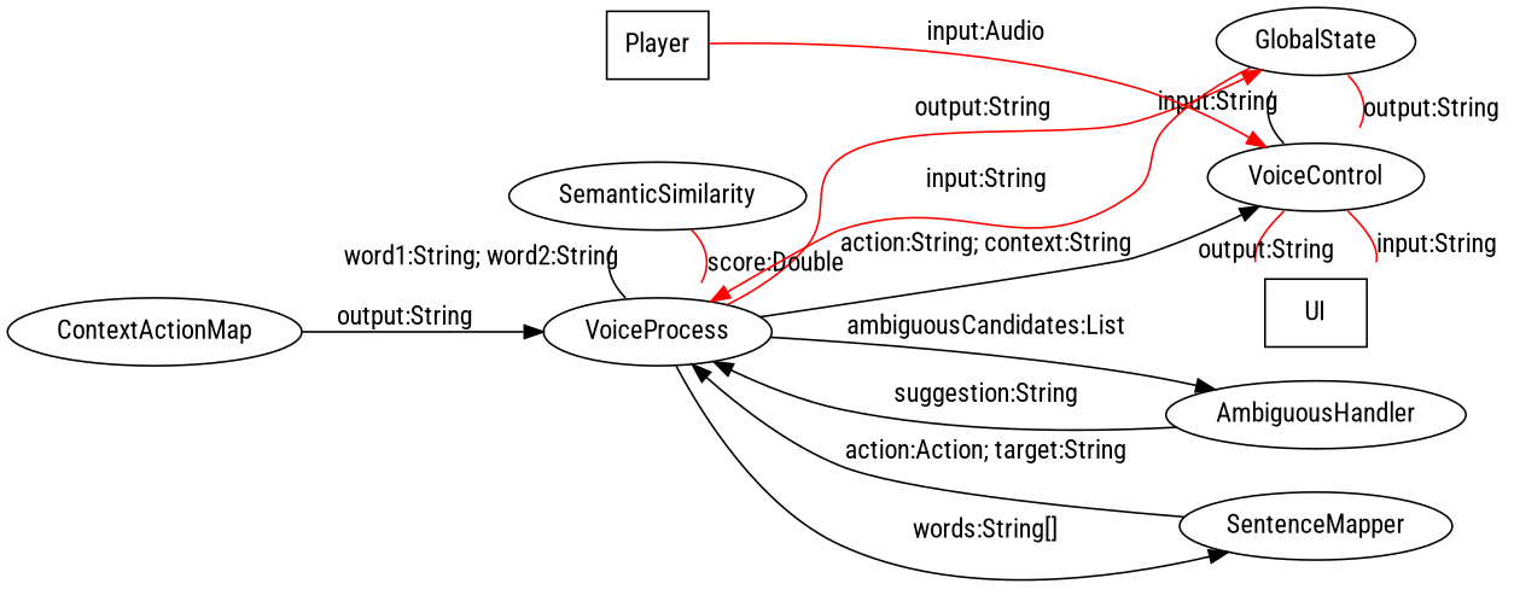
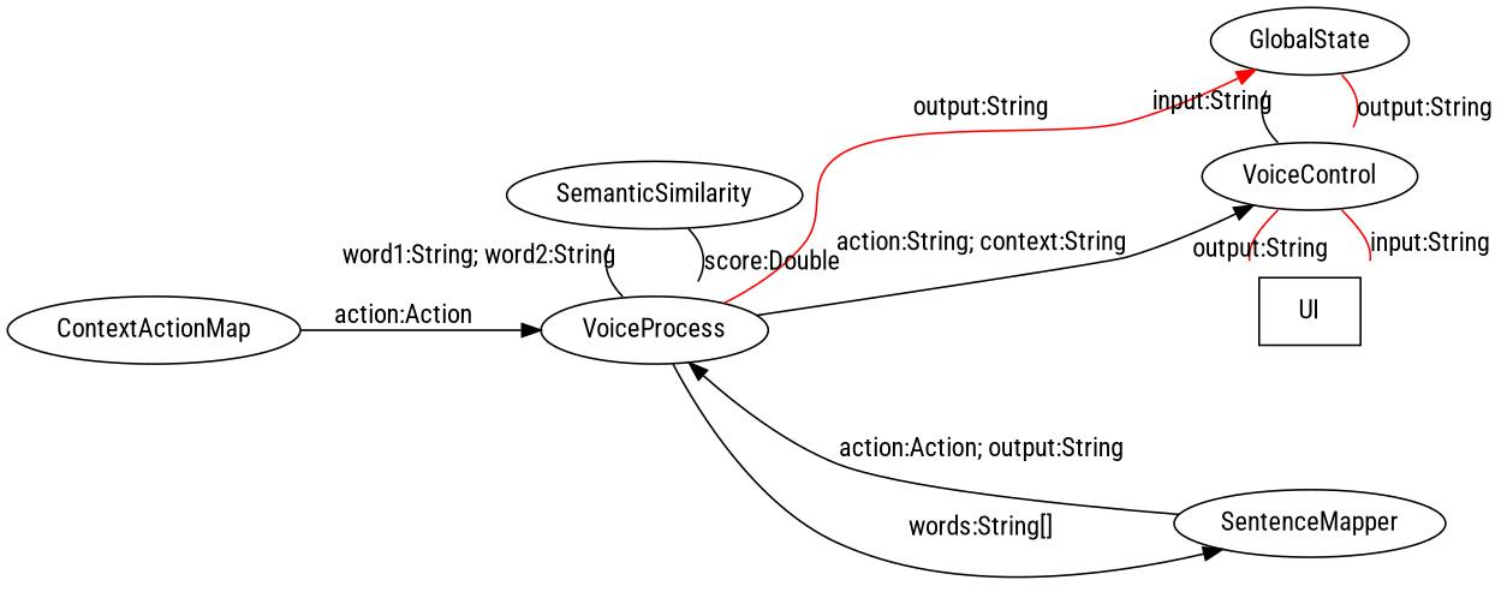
  digraph {
    fontname="Roboto Condensed"
    rankdir=LR
    node [fontname="Roboto Condensed" shape=oval]
    edge [fontname="Roboto Condensed"]
    VoiceProcess
    SemanticSimilarity
    UI [shape=rectangle]
    VoiceControl
    GlobalState
    SentenceMapper
-   AmbiguousHandler
-   Player [shape=rectangle]
    ContextActionMap
    subgraph sub_1 {
      rank=same
      VoiceProcess
      SemanticSimilarity
    }
    subgraph sub_2 {
      rank=same
      UI
      VoiceControl
      GlobalState
    }
    VoiceProcess -> SemanticSimilarity [headport=sw tailport=nw xlabel="word1:String; word2:String"]
    VoiceProcess -> VoiceControl [label="action:String; context:String"]
-   VoiceProcess -> GlobalState [color=red label="output:String "]
+   VoiceProcess -> GlobalState [color=red label="output:String"]
    VoiceProcess -> SentenceMapper [label="words:String[]"]
-   VoiceProcess -> AmbiguousHandler [label="ambiguousCandidates:List"]
-   SemanticSimilarity -> VoiceProcess [headport=ne label="score:Double" tailport=se color=red]
+   SemanticSimilarity -> VoiceProcess [headport=ne label="score:Double" tailport=se]
    VoiceControl -> UI [color=red headport=ne label="input:String" tailport=se]
    VoiceControl -> UI [color=red headport=nw tailport=sw xlabel="output:String "]
    VoiceControl -> GlobalState [color=black headport=sw tailport=nw xlabel="input:String"]
-   GlobalState -> VoiceProcess [color=red label="input:String"]
    GlobalState -> VoiceControl [color=red headport=ne label="output:String " tailport=se]
-   SentenceMapper -> VoiceProcess [label="action:Action; target:String"]
-   AmbiguousHandler -> VoiceProcess [label="suggestion:String"]
-   Player -> VoiceControl [color=red label="input:Audio"]
-   ContextActionMap -> VoiceProcess [label="output:String"]
+   SentenceMapper -> VoiceProcess [label="action:Action; output:String"]
+   ContextActionMap -> VoiceProcess [label="action:Action"]
  }
